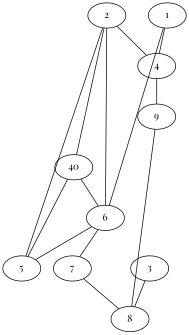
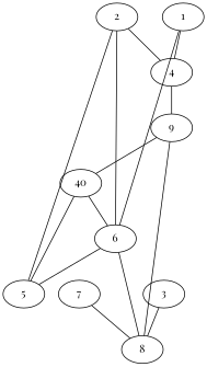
  graph {
    fontname="Playfair Display"
    splines=false
    node [fontname="Playfair Display"]
    edge [fontname="Playfair Display"]
    1
    4
    6
    3
    8
    9
    5
    7
    n9 [label=40]
    2
    1 -- 4
    1 -- 6
    4 -- 9
    6 -- 5
-   6 -- 7
+   6 -- 8
    3 -- 8
    8 -- 9
-   2 -- n9
+   9 -- n9
    5 -- n9
    7 -- 8
    n9 -- 6
    2 -- 4
    2 -- 6
    2 -- 5
  }
